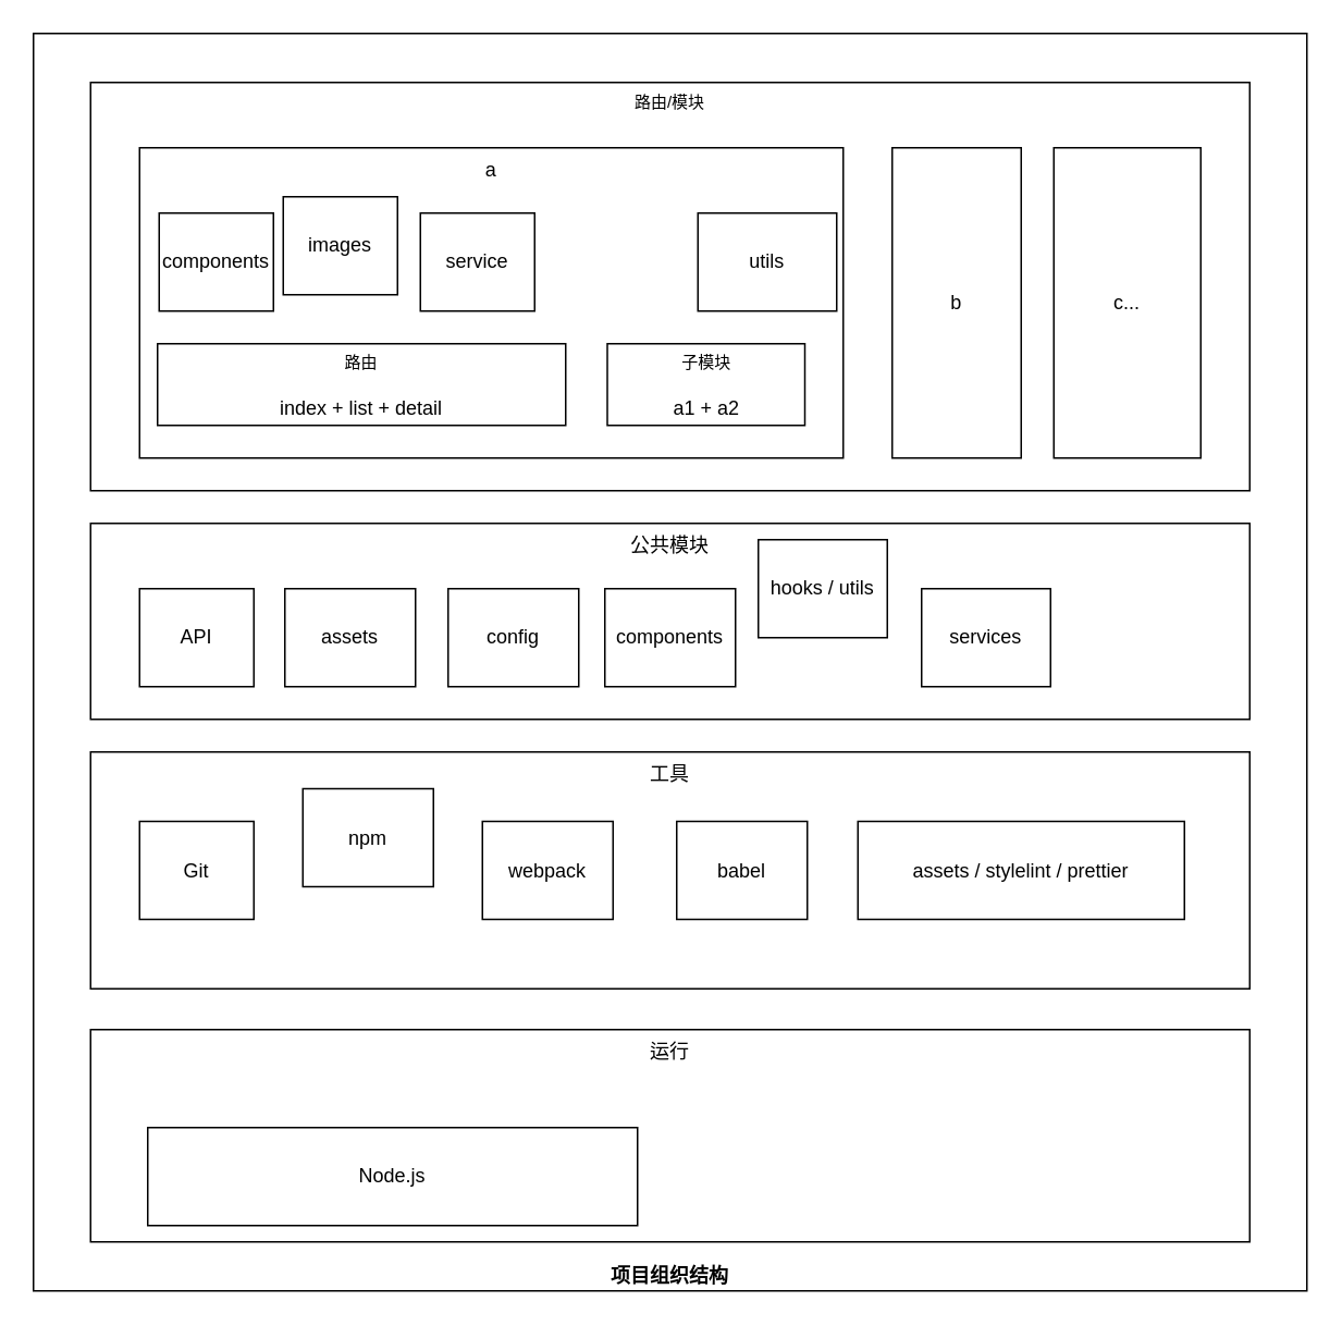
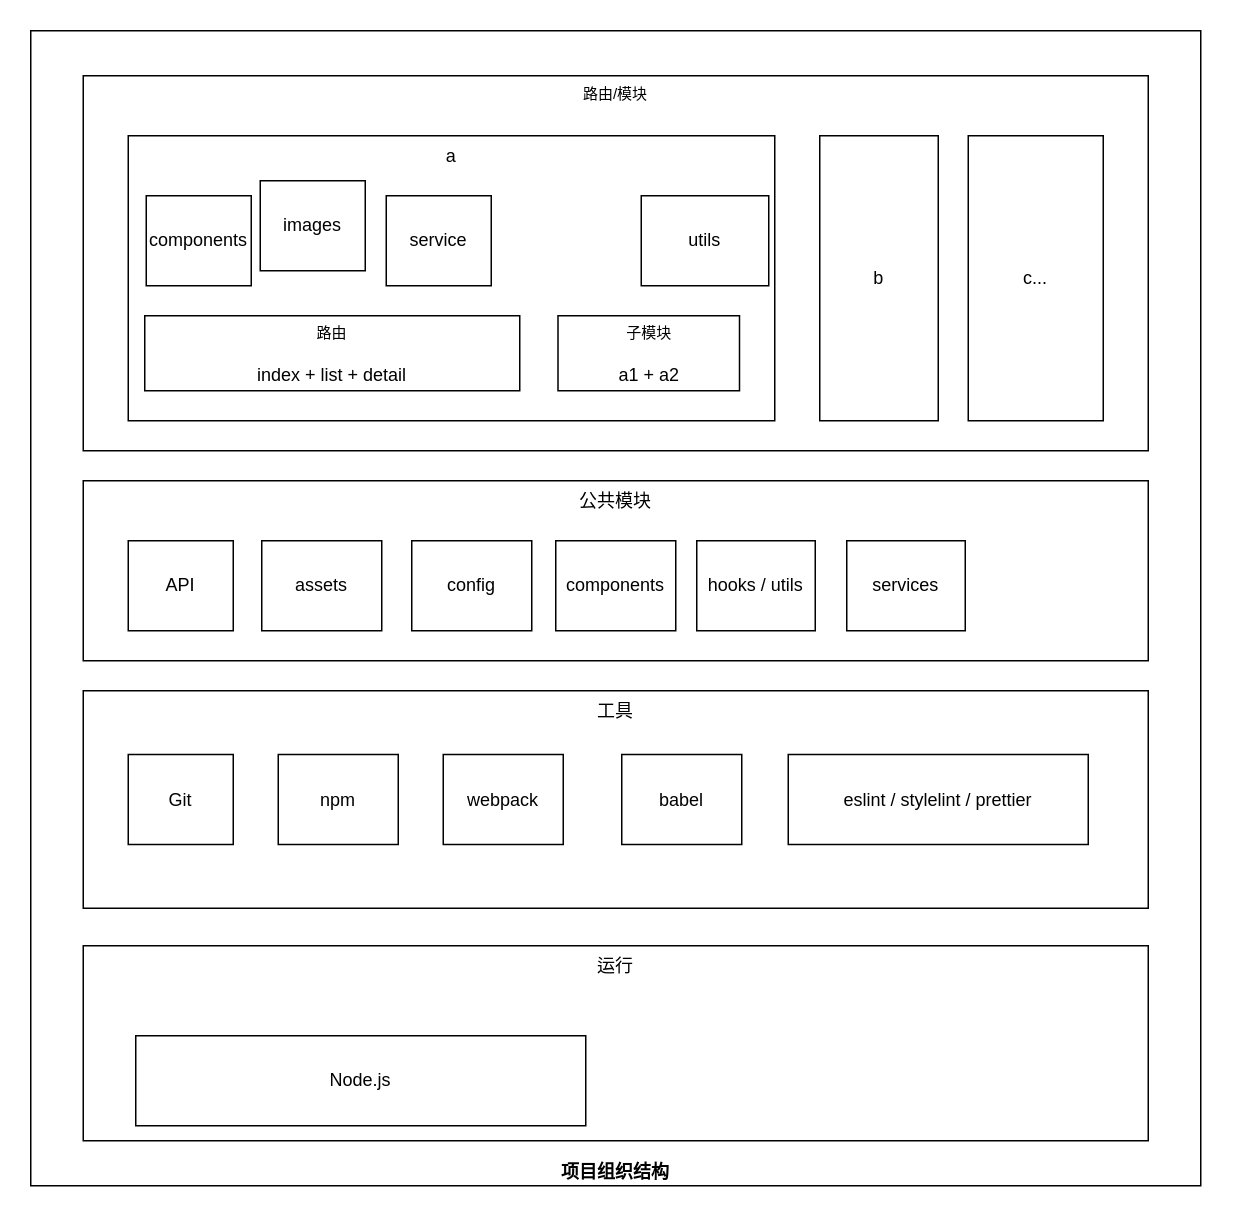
  <mxCell id="0" />
  <mxCell id="1" parent="0" />
  <mxCell id="2" value="&lt;b&gt;&lt;font style=&quot;font-size: 12px&quot;&gt;项目组织结构&lt;/font&gt;&lt;/b&gt;" style="rounded=0;whiteSpace=wrap;html=1;fontSize=10;fillColor=none;verticalAlign=bottom;" vertex="1" parent="1"><mxGeometry x="20" y="20" width="780" height="770" as="geometry" /></mxCell>
  <mxCell id="3" value="运行" style="rounded=0;whiteSpace=wrap;html=1;labelPosition=center;verticalLabelPosition=middle;align=center;verticalAlign=top;horizontal=1;" vertex="1" parent="1"><mxGeometry x="55" y="630" width="710" height="130" as="geometry" /></mxCell>
  <mxCell id="4" value="工具" style="rounded=0;whiteSpace=wrap;html=1;verticalAlign=top;" vertex="1" parent="1"><mxGeometry x="55" y="460" width="710" height="145" as="geometry" /></mxCell>
  <mxCell id="5" value="公共模块" style="rounded=0;whiteSpace=wrap;html=1;verticalAlign=top;" vertex="1" parent="1"><mxGeometry x="55" y="320" width="710" height="120" as="geometry" /></mxCell>
  <mxCell id="6" value="Git" style="rounded=0;whiteSpace=wrap;html=1;" vertex="1" parent="1"><mxGeometry x="85" y="502.5" width="70" height="60" as="geometry" /></mxCell>
  <mxCell id="7" value="Node.js" style="rounded=0;whiteSpace=wrap;html=1;" vertex="1" parent="1"><mxGeometry x="90" y="690" width="300" height="60" as="geometry" /></mxCell>
- <mxCell id="8" value="npm" style="rounded=0;whiteSpace=wrap;html=1;" vertex="1" parent="1"><mxGeometry x="185" y="482.5" width="80" height="60" as="geometry" /></mxCell>
+ <mxCell id="8" value="npm" style="rounded=0;whiteSpace=wrap;html=1;" vertex="1" parent="1"><mxGeometry x="185" y="502.5" width="80" height="60" as="geometry" /></mxCell>
  <mxCell id="9" value="webpack" style="rounded=0;whiteSpace=wrap;html=1;" vertex="1" parent="1"><mxGeometry x="295" y="502.5" width="80" height="60" as="geometry" /></mxCell>
  <mxCell id="10" value="babel" style="rounded=0;whiteSpace=wrap;html=1;" vertex="1" parent="1"><mxGeometry x="414" y="502.5" width="80" height="60" as="geometry" /></mxCell>
- <mxCell id="11" value="assets / stylelint / prettier" style="rounded=0;whiteSpace=wrap;html=1;" vertex="1" parent="1"><mxGeometry x="525" y="502.5" width="200" height="60" as="geometry" /></mxCell>
+ <mxCell id="11" value="eslint / stylelint / prettier" style="rounded=0;whiteSpace=wrap;html=1;" vertex="1" parent="1"><mxGeometry x="525" y="502.5" width="200" height="60" as="geometry" /></mxCell>
  <mxCell id="12" value="API" style="rounded=0;whiteSpace=wrap;html=1;" vertex="1" parent="1"><mxGeometry x="85" y="360" width="70" height="60" as="geometry" /></mxCell>
  <mxCell id="13" value="assets" style="rounded=0;whiteSpace=wrap;html=1;" vertex="1" parent="1"><mxGeometry x="174" y="360" width="80" height="60" as="geometry" /></mxCell>
  <mxCell id="14" value="config" style="rounded=0;whiteSpace=wrap;html=1;" vertex="1" parent="1"><mxGeometry x="274" y="360" width="80" height="60" as="geometry" /></mxCell>
  <mxCell id="15" value="components" style="rounded=0;whiteSpace=wrap;html=1;" vertex="1" parent="1"><mxGeometry x="370" y="360" width="80" height="60" as="geometry" /></mxCell>
- <mxCell id="16" value="hooks / utils" style="rounded=0;whiteSpace=wrap;html=1;" vertex="1" parent="1"><mxGeometry x="464" y="330" width="79" height="60" as="geometry" /></mxCell>
+ <mxCell id="16" value="hooks / utils" style="rounded=0;whiteSpace=wrap;html=1;" vertex="1" parent="1"><mxGeometry x="464" y="360" width="79" height="60" as="geometry" /></mxCell>
  <mxCell id="17" value="services" style="rounded=0;whiteSpace=wrap;html=1;" vertex="1" parent="1"><mxGeometry x="564" y="360" width="79" height="60" as="geometry" /></mxCell>
  <mxCell id="18" value="路由/模块" style="rounded=0;whiteSpace=wrap;html=1;fontSize=10;verticalAlign=top;" vertex="1" parent="1"><mxGeometry x="55" y="50" width="710" height="250" as="geometry" /></mxCell>
  <mxCell id="19" value="a" style="rounded=0;whiteSpace=wrap;html=1;verticalAlign=top;" vertex="1" parent="1"><mxGeometry x="85" y="90" width="431" height="190" as="geometry" /></mxCell>
  <mxCell id="20" value="b" style="rounded=0;whiteSpace=wrap;html=1;" vertex="1" parent="1"><mxGeometry x="546" y="90" width="79" height="190" as="geometry" /></mxCell>
  <mxCell id="21" value="c..." style="rounded=0;whiteSpace=wrap;html=1;" vertex="1" parent="1"><mxGeometry x="645" y="90" width="90" height="190" as="geometry" /></mxCell>
  <mxCell id="22" value="components" style="rounded=0;whiteSpace=wrap;html=1;" vertex="1" parent="1"><mxGeometry x="97" y="130" width="70" height="60" as="geometry" /></mxCell>
  <mxCell id="23" value="images" style="rounded=0;whiteSpace=wrap;html=1;" vertex="1" parent="1"><mxGeometry x="173" y="120" width="70" height="60" as="geometry" /></mxCell>
  <mxCell id="24" value="service" style="rounded=0;whiteSpace=wrap;html=1;" vertex="1" parent="1"><mxGeometry x="257" y="130" width="70" height="60" as="geometry" /></mxCell>
  <mxCell id="25" value="utils" style="rounded=0;whiteSpace=wrap;html=1;" vertex="1" parent="1"><mxGeometry x="427" y="130" width="85" height="60" as="geometry" /></mxCell>
  <mxCell id="26" value="&lt;font style=&quot;font-size: 10px&quot;&gt;子模块&lt;br&gt;&lt;br&gt;&lt;/font&gt;a1 + a2" style="rounded=0;whiteSpace=wrap;html=1;" vertex="1" parent="1"><mxGeometry x="371.5" y="210" width="121" height="50" as="geometry" /></mxCell>
  <mxCell id="27" value="&lt;font style=&quot;font-size: 10px&quot;&gt;路由&lt;/font&gt;&lt;br&gt;&lt;br&gt;index + list + detail" style="rounded=0;whiteSpace=wrap;html=1;" vertex="1" parent="1"><mxGeometry x="96" y="210" width="250" height="50" as="geometry" /></mxCell>
